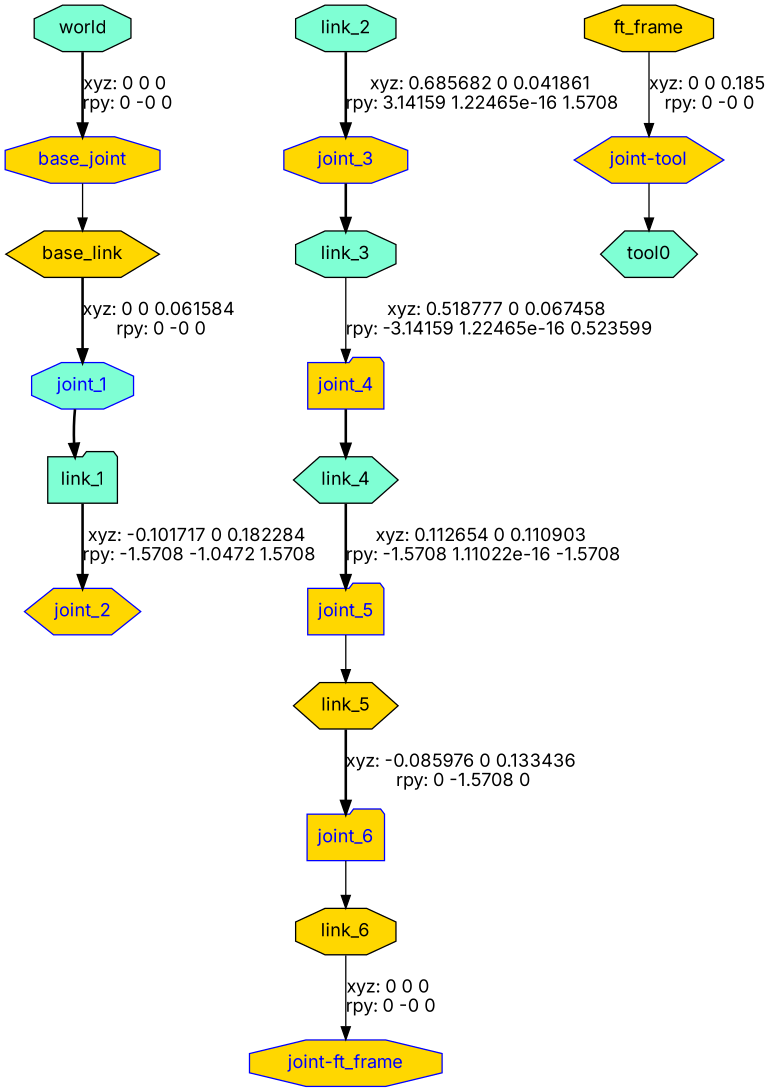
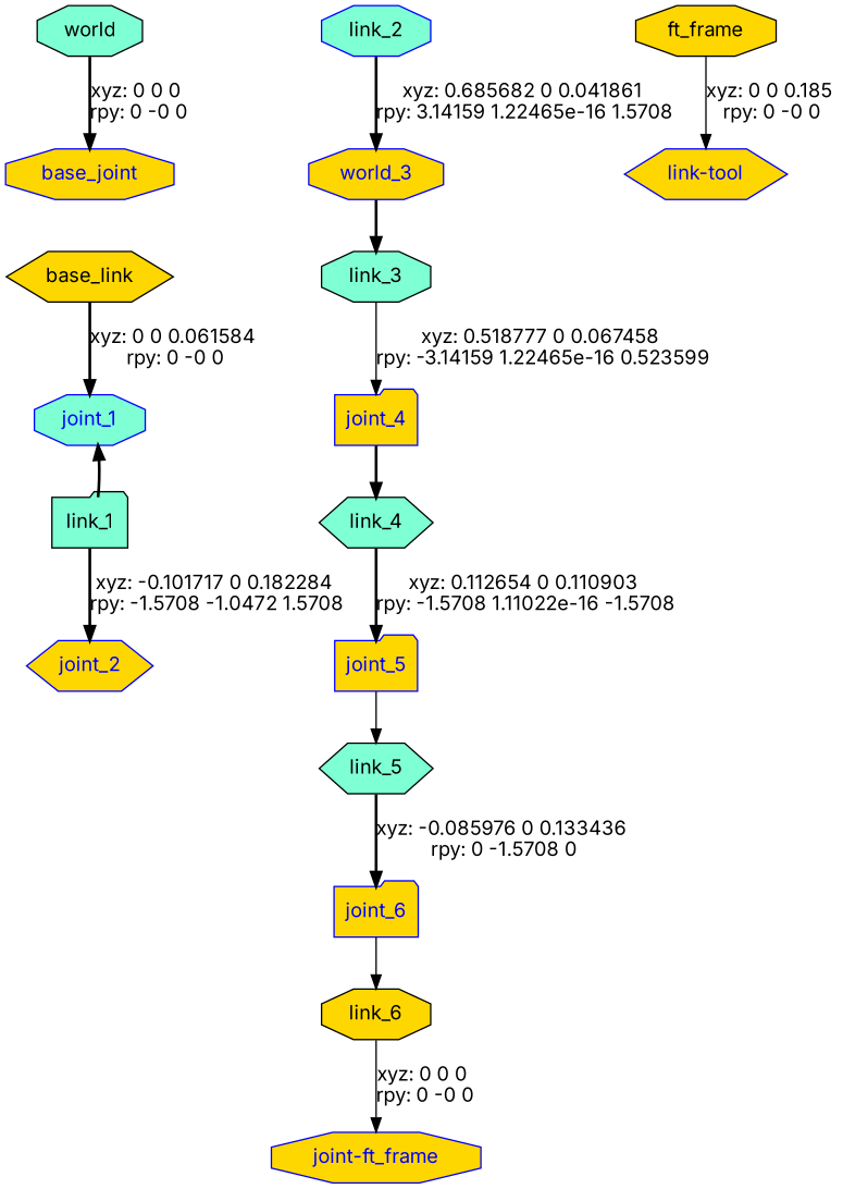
  digraph {
    fontname=Inter
    node [fillcolor=gold fontname=Inter shape=octagon style=filled]
    edge [fontname=Inter style=bold]
    n1 [fillcolor=aquamarine label=world]
    base_joint [color=blue fontcolor=blue]
    n3 [label=base_link shape=hexagon]
    joint_1 [color=blue fillcolor=aquamarine fontcolor=blue]
    n5 [fillcolor=aquamarine label=link_1 shape=folder]
    joint_2 [color=blue fontcolor=blue shape=hexagon]
-   n7 [fillcolor=aquamarine label=link_2]
-   joint_3 [color=blue fontcolor=blue]
+   n7 [fillcolor=aquamarine label=link_2 color=blue]
+   joint_3 [color=blue fontcolor=blue label=world_3]
    n9 [fillcolor=aquamarine label=link_3]
    joint_4 [color=blue fontcolor=blue shape=folder]
    n11 [fillcolor=aquamarine label=link_4 shape=hexagon]
    joint_5 [color=blue fontcolor=blue shape=folder]
-   n13 [label=link_5 shape=hexagon]
+   n13 [fillcolor=aquamarine label=link_5 shape=hexagon]
    joint_6 [color=blue fontcolor=blue shape=folder]
    n15 [label=link_6]
    "joint-ft_frame" [color=blue fontcolor=blue]
    n17 [label=ft_frame]
-   "joint-tool" [color=blue fontcolor=blue shape=hexagon]
-   n19 [fillcolor=aquamarine label=tool0 shape=hexagon]
+   "joint-tool" [color=blue fontcolor=blue shape=hexagon label="link-tool"]
    n1 -> base_joint [label="xyz: 0 0 0 \nrpy: 0 -0 0"]
-   base_joint -> n3 [style=solid]
    n3 -> joint_1 [label="xyz: 0 0 0.061584 \nrpy: 0 -0 0"]
-   joint_1 -> n5
+   n5 -> joint_1
    n5 -> joint_2 [label="xyz: -0.101717 0 0.182284 \nrpy: -1.5708 -1.0472 1.5708"]
    n7 -> joint_3 [label="xyz: 0.685682 0 0.041861 \nrpy: 3.14159 1.22465e-16 1.5708"]
    joint_3 -> n9
    n9 -> joint_4 [label="xyz: 0.518777 0 0.067458 \nrpy: -3.14159 1.22465e-16 0.523599" style=solid]
    joint_4 -> n11
    n11 -> joint_5 [label="xyz: 0.112654 0 0.110903 \nrpy: -1.5708 1.11022e-16 -1.5708"]
    joint_5 -> n13 [style=solid]
    n13 -> joint_6 [label="xyz: -0.085976 0 0.133436 \nrpy: 0 -1.5708 0"]
    joint_6 -> n15 [style=solid]
    n15 -> "joint-ft_frame" [label="xyz: 0 0 0 \nrpy: 0 -0 0" style=solid]
    n17 -> "joint-tool" [label="xyz: 0 0 0.185 \nrpy: 0 -0 0" style=solid]
-   "joint-tool" -> n19 [style=solid]
  }
